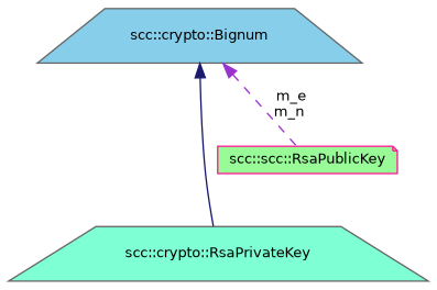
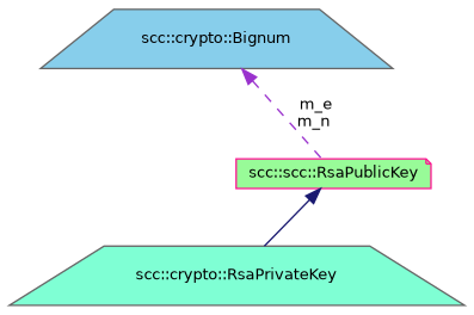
  digraph {
    node [color=gray40 fontname=Helvetica fontsize=10 shape=trapezium style=filled]
    edge [dir=back fontname=Helvetica fontsize=10 labelfontname=Helvetica labelfontsize=10]
    n1 [fillcolor=aquamarine fontcolor=black height=0.2 label="scc::crypto::RsaPrivateKey" width=0.4]
    n2 [color=deeppink fillcolor=palegreen height=0.2 label="scc::scc::RsaPublicKey" shape=note width=0.4]
    n3 [fillcolor=skyblue height=0.2 label="scc::crypto::Bignum" width=0.4]
-   n3 -> n1 [color=midnightblue style=solid]
+   n2 -> n1 [color=midnightblue style=solid]
    n3 -> n2 [color=darkorchid3 label=" m_e\nm_n" style=dashed]
  }
